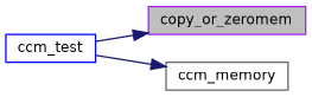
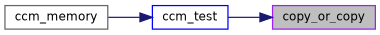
  digraph {
    rankdir=RL
    node [fillcolor=white fontname=Helvetica fontsize=10 shape=record style=filled]
    edge [color=midnightblue dir=back fontname=Helvetica fontsize=10 labelfontname=Helvetica labelfontsize=10 style=solid]
-   n1 [color=purple fillcolor=grey75 fontcolor=black height=0.2 label=copy_or_zeromem width=0.4]
+   n1 [color=purple fillcolor=grey75 fontcolor=black height=0.2 label=copy_or_copy width=0.4]
    n2 [color=blue height=0.2 label=ccm_test width=0.4]
    n3 [color=gray40 height=0.2 label=ccm_memory width=0.4]
    n1 -> n2
-   n3 -> n2
+   n2 -> n3
  }
